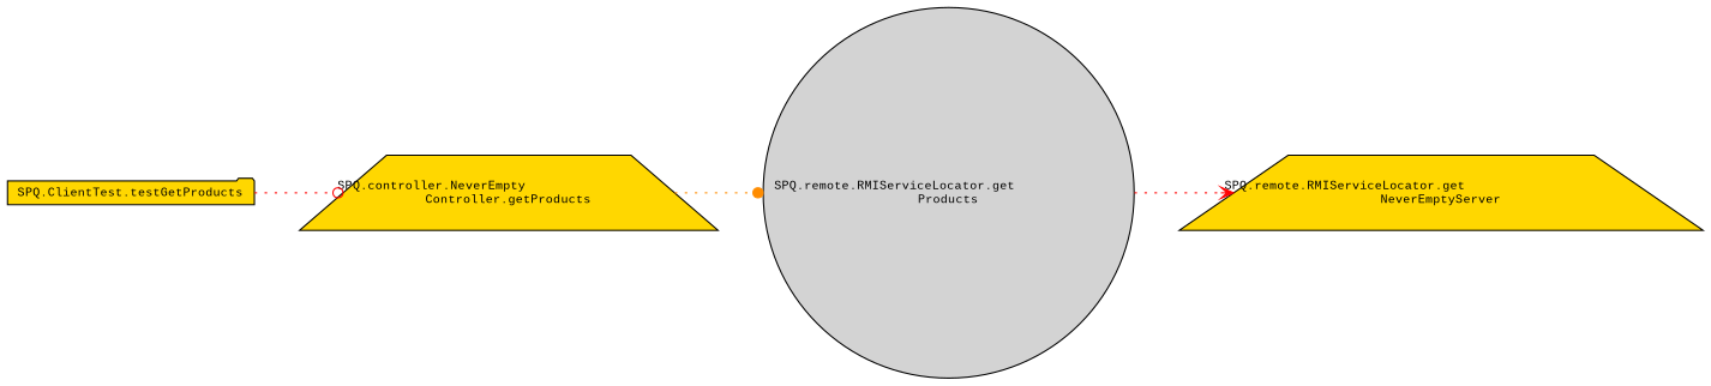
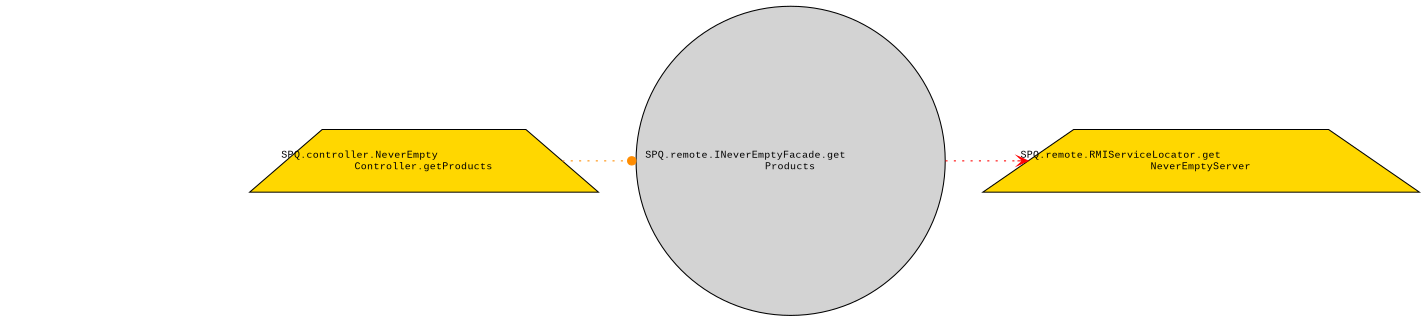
  digraph {
    fontname="Liberation Mono"
    rankdir=LR
    node [color=black fillcolor=gold fontname="Liberation Mono" fontsize=10 shape=trapezium style=filled]
    edge [color=red fontname="Liberation Mono" fontsize=10 labelfontname=Helvetica labelfontsize=10 style=dotted]
-   n1 [fontcolor=black height=0.2 label="SPQ.ClientTest.testGetProducts" shape=folder width=0.4]
    n2 [height=0.2 label="SPQ.controller.NeverEmpty\lController.getProducts" width=0.4]
-   n3 [fillcolor=lightgrey height=0.2 label="SPQ.remote.RMIServiceLocator.get\lProducts" shape=circle width=0.4]
+   n3 [fillcolor=lightgrey height=0.2 label="SPQ.remote.INeverEmptyFacade.get\lProducts" shape=circle width=0.4]
    n4 [height=0.2 label="SPQ.remote.RMIServiceLocator.get\lNeverEmptyServer" width=0.4]
-   n1 -> n2 [arrowhead=odot]
    n2 -> n3 [arrowhead=dot color=darkorange]
    n3 -> n4 [arrowhead=vee]
  }
